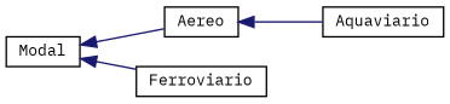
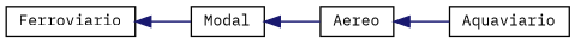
  digraph {
    fontname="IBM Plex Mono"
    rankdir=LR
    node [color=black fillcolor=white fontname="IBM Plex Mono" fontsize=10 shape=record style=filled]
    edge [color=midnightblue dir=back fontname="IBM Plex Mono" fontsize=10 labelfontname=Helvetica labelfontsize=10 style=solid]
    n1 [height=0.2 label=Modal width=0.4]
    n2 [height=0.2 label=Aereo width=0.4]
    n3 [height=0.2 label=Ferroviario width=0.4]
    n4 [height=0.2 label=Aquaviario width=0.4]
    n1 -> n2
-   n1 -> n3
+   n3 -> n1
    n2 -> n4
  }
